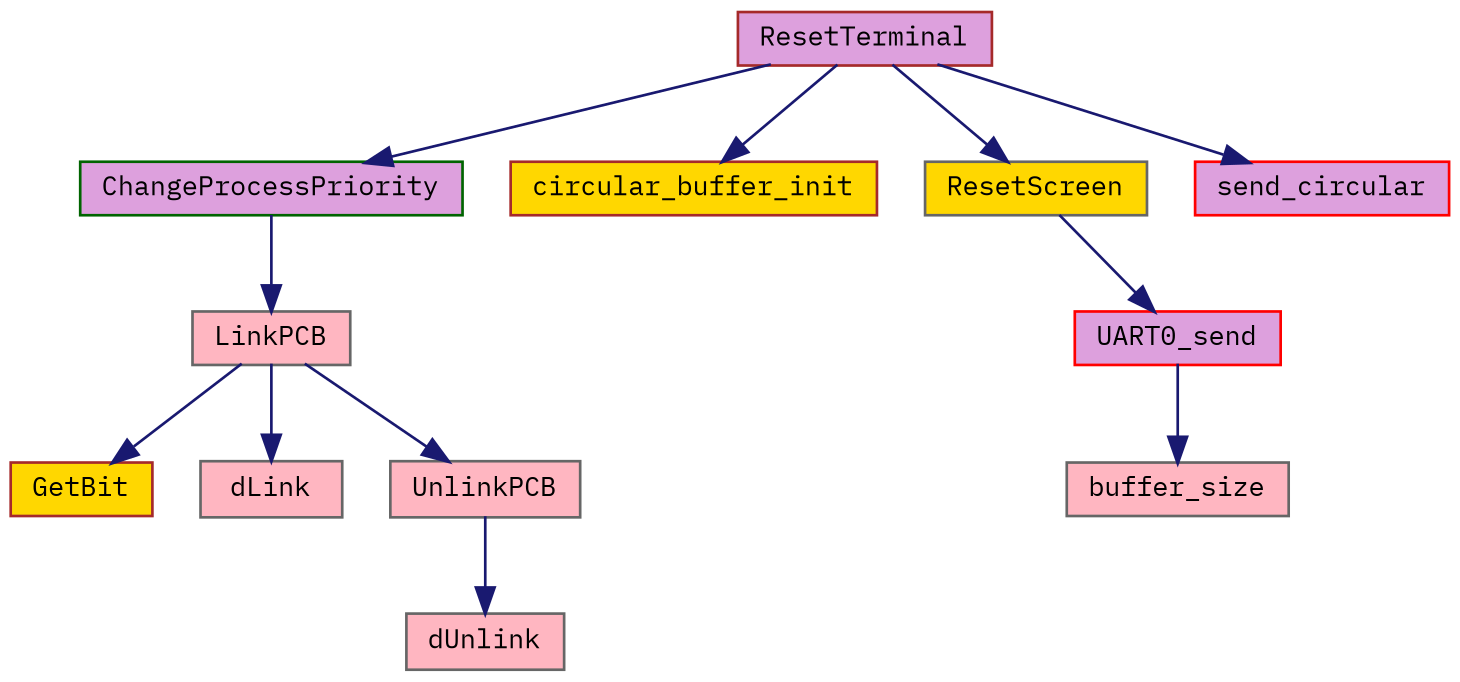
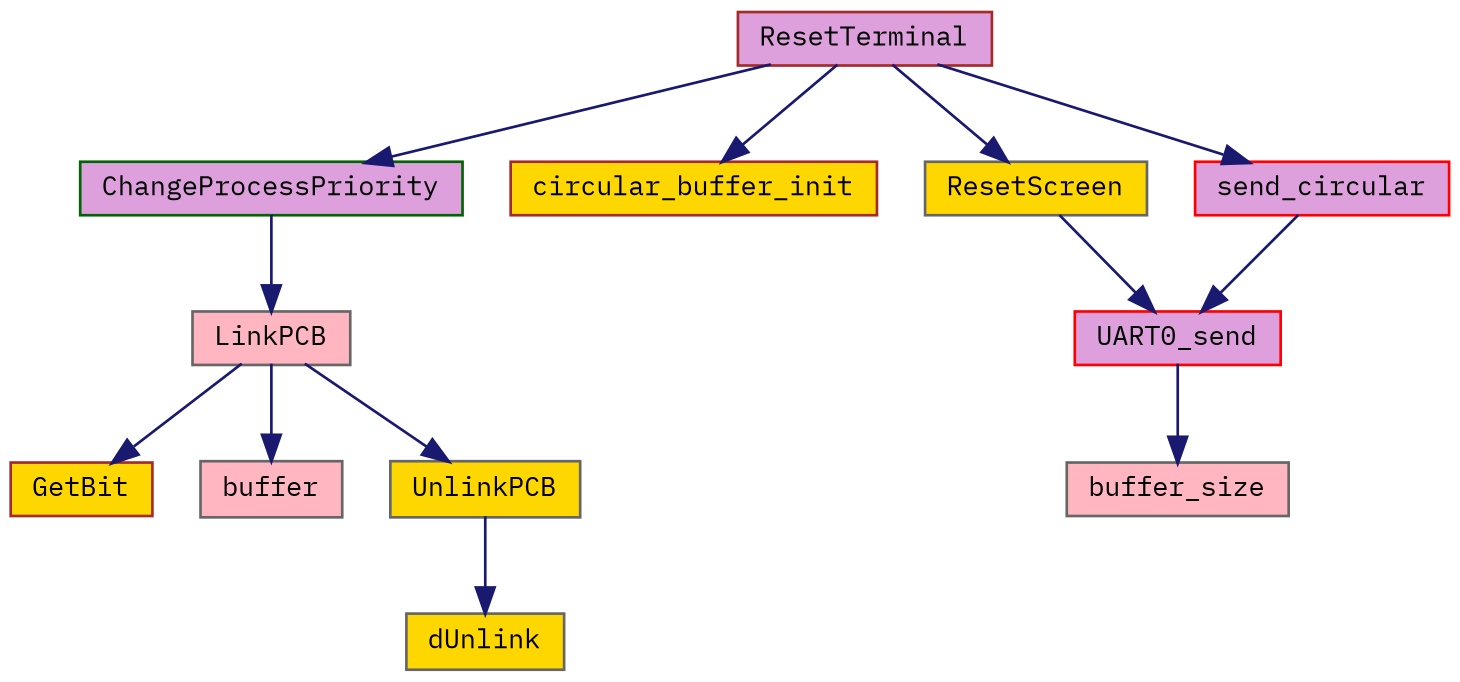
  digraph {
    fontname="IBM Plex Mono"
    rankdir=TB
    node [color=gray40 fillcolor=gold fontname="IBM Plex Mono" fontsize=10 shape=record style=filled]
    edge [color=midnightblue fontname="IBM Plex Mono" fontsize=10 labelfontname=Helvetica labelfontsize=10 style=solid]
    n1 [color=brown fillcolor=plum fontcolor=black height=0.2 label=ResetTerminal width=0.4]
    n2 [color=darkgreen fillcolor=plum height=0.2 label=ChangeProcessPriority width=0.4]
    n3 [color=brown height=0.2 label=circular_buffer_init width=0.4]
    n4 [height=0.2 label=ResetScreen width=0.4]
    n5 [color=red fillcolor=plum height=0.2 label=send_circular width=0.4]
    n6 [fillcolor=lightpink height=0.2 label=LinkPCB width=0.4]
    n7 [color=red fillcolor=plum height=0.2 label=UART0_send width=0.4]
    n8 [color=brown height=0.2 label=GetBit width=0.4]
-   n9 [fillcolor=lightpink height=0.2 label=dLink width=0.4]
-   n10 [fillcolor=lightpink height=0.2 label=UnlinkPCB width=0.4]
-   n11 [fillcolor=lightpink height=0.2 label=dUnlink width=0.4]
+   n9 [fillcolor=lightpink height=0.2 label=buffer width=0.4]
+   n10 [height=0.2 label=UnlinkPCB width=0.4]
+   n11 [height=0.2 label=dUnlink width=0.4]
    n12 [fillcolor=lightpink height=0.2 label=buffer_size width=0.4]
    n1 -> n2
    n1 -> n3
    n1 -> n4
    n1 -> n5
    n2 -> n6
    n4 -> n7
+   n5 -> n7
    n6 -> n8
    n6 -> n9
    n6 -> n10
    n7 -> n12
    n10 -> n11
  }
